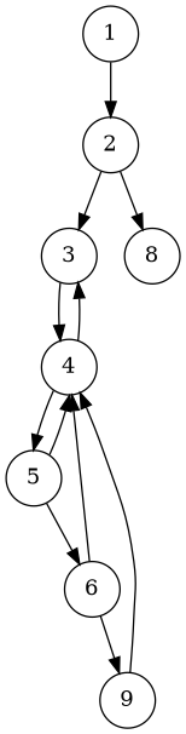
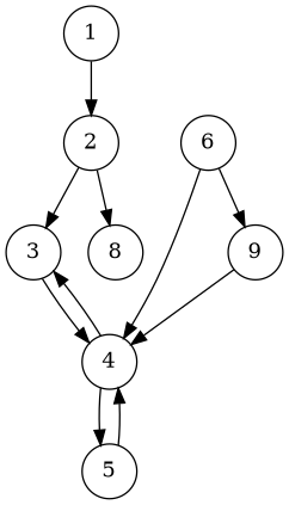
  digraph {
    node [fillcolor=white shape=circle style=filled]
    1
    2
    3
    8
    4
    5
    6
    n8 [label=9]
    1 -> 2
    2 -> 3
    2 -> 8
    3 -> 4
    4 -> 3
    4 -> 5
    5 -> 4
-   5 -> 6
    6 -> 4
    6 -> n8
    n8 -> 4
  }
